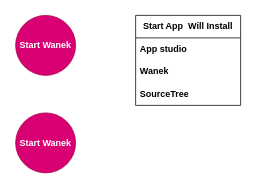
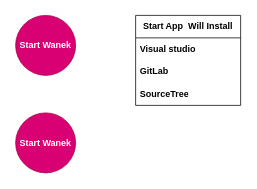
  <mxCell id="0" />
  <mxCell id="1" parent="0" />
  <mxCell id="2" value="&lt;b&gt;Start Wanek&lt;/b&gt;" style="ellipse;whiteSpace=wrap;html=1;aspect=fixed;fillColor=#d80073;fontColor=#ffffff;strokeColor=#A50040;" parent="1" vertex="1"><mxGeometry x="20" y="20" width="80" height="80" as="geometry" /></mxCell>
  <mxCell id="3" value="&lt;b&gt;Start Wanek&lt;/b&gt;" style="ellipse;whiteSpace=wrap;html=1;aspect=fixed;fillColor=#d80073;fontColor=#ffffff;strokeColor=#A50040;" parent="1" vertex="1"><mxGeometry x="20" y="150" width="80" height="80" as="geometry" /></mxCell>
  <mxCell id="4" value="Start App&amp;nbsp; Will Install" style="swimlane;fontStyle=1;childLayout=stackLayout;horizontal=1;startSize=30;horizontalStack=0;resizeParent=1;resizeParentMax=0;resizeLast=0;collapsible=1;marginBottom=0;whiteSpace=wrap;html=1;" vertex="1" parent="1"><mxGeometry x="180" y="20" width="140" height="120" as="geometry" /></mxCell>
- <mxCell id="5" value="App studio&amp;nbsp;" style="text;strokeColor=none;fillColor=none;align=left;verticalAlign=middle;spacingLeft=4;spacingRight=4;overflow=hidden;points=[[0,0.5],[1,0.5]];portConstraint=eastwest;rotatable=0;whiteSpace=wrap;html=1;fontStyle=1" vertex="1" parent="4"><mxGeometry y="30" width="140" height="30" as="geometry" /></mxCell>
- <mxCell id="6" value="Wanek" style="text;strokeColor=none;fillColor=none;align=left;verticalAlign=middle;spacingLeft=4;spacingRight=4;overflow=hidden;points=[[0,0.5],[1,0.5]];portConstraint=eastwest;rotatable=0;whiteSpace=wrap;html=1;fontStyle=1" vertex="1" parent="4"><mxGeometry y="60" width="140" height="30" as="geometry" /></mxCell>
+ <mxCell id="5" value="Visual studio&amp;nbsp;" style="text;strokeColor=none;fillColor=none;align=left;verticalAlign=middle;spacingLeft=4;spacingRight=4;overflow=hidden;points=[[0,0.5],[1,0.5]];portConstraint=eastwest;rotatable=0;whiteSpace=wrap;html=1;fontStyle=1" vertex="1" parent="4"><mxGeometry y="30" width="140" height="30" as="geometry" /></mxCell>
+ <mxCell id="6" value="GitLab" style="text;strokeColor=none;fillColor=none;align=left;verticalAlign=middle;spacingLeft=4;spacingRight=4;overflow=hidden;points=[[0,0.5],[1,0.5]];portConstraint=eastwest;rotatable=0;whiteSpace=wrap;html=1;fontStyle=1" vertex="1" parent="4"><mxGeometry y="60" width="140" height="30" as="geometry" /></mxCell>
  <mxCell id="7" value="SourceTree" style="text;strokeColor=none;fillColor=none;align=left;verticalAlign=middle;spacingLeft=4;spacingRight=4;overflow=hidden;points=[[0,0.5],[1,0.5]];portConstraint=eastwest;rotatable=0;whiteSpace=wrap;html=1;fontStyle=1" vertex="1" parent="4"><mxGeometry y="90" width="140" height="30" as="geometry" /></mxCell>
